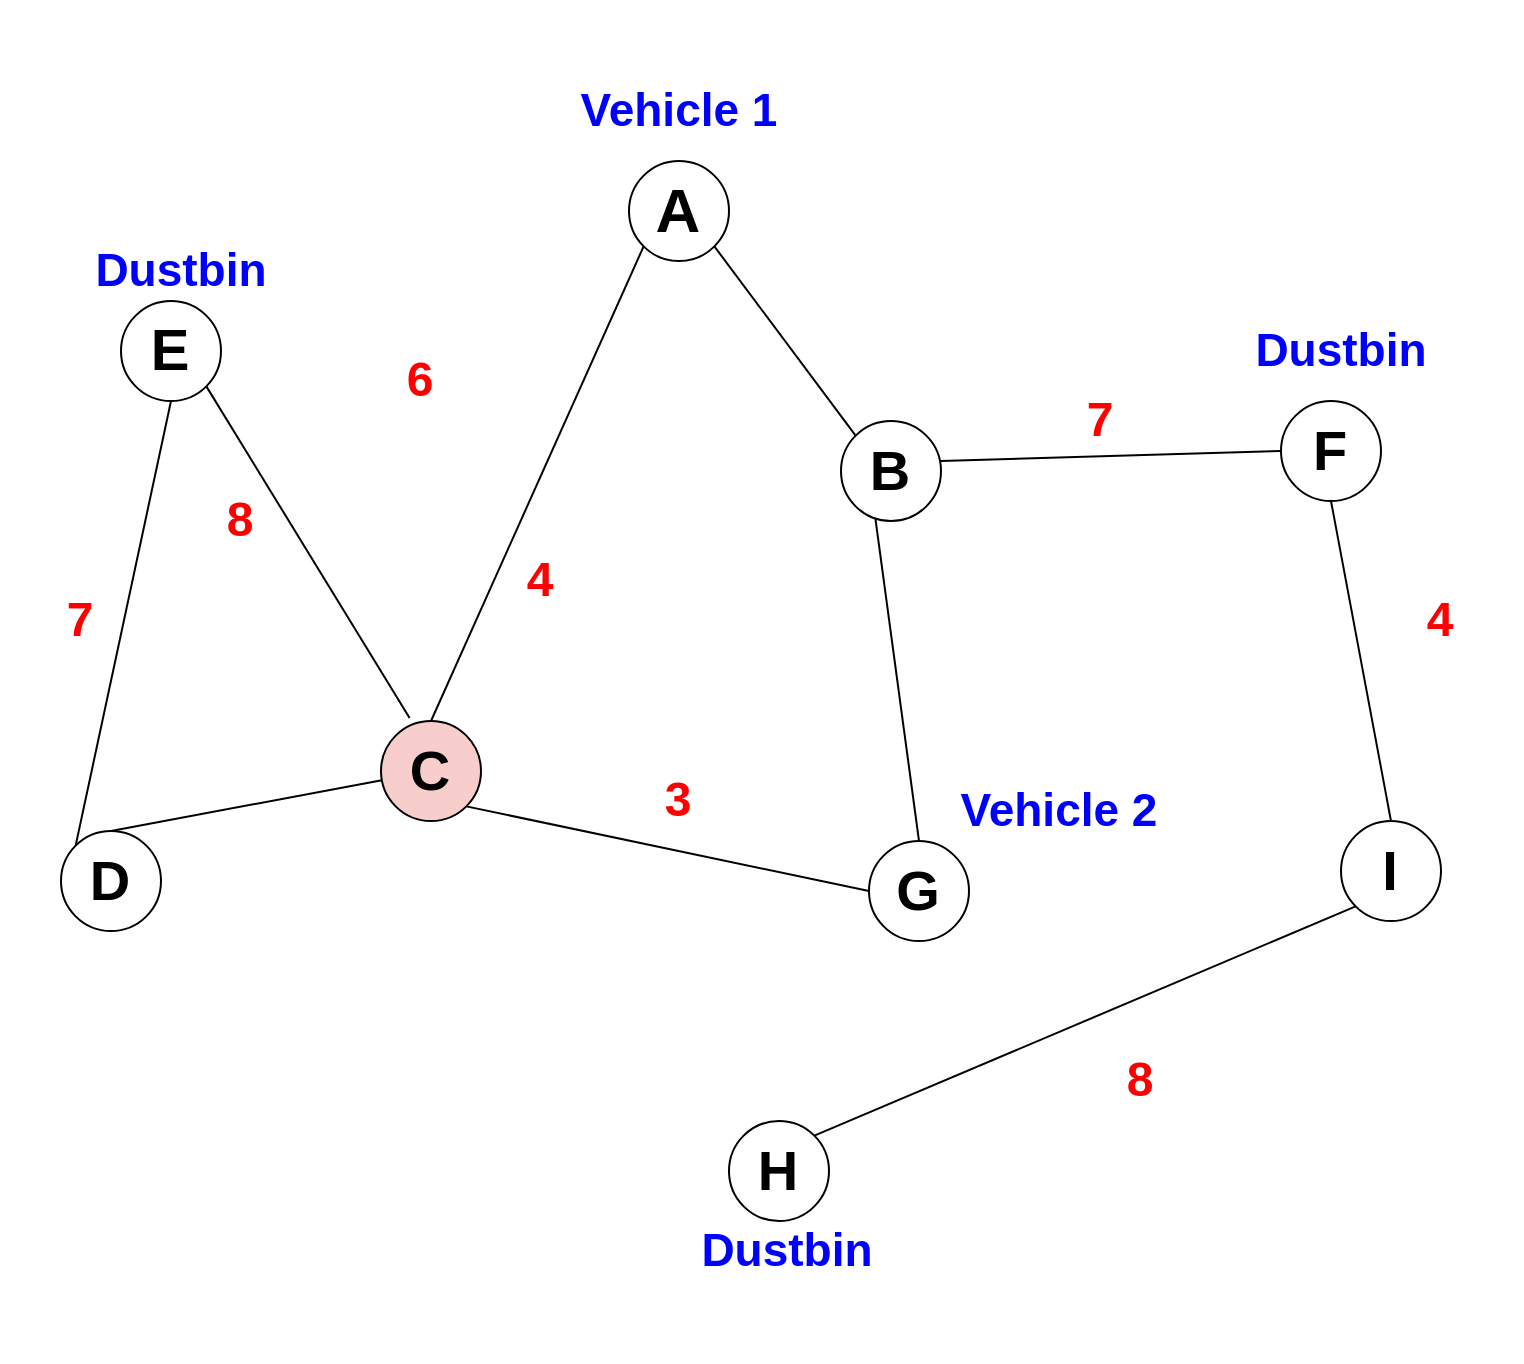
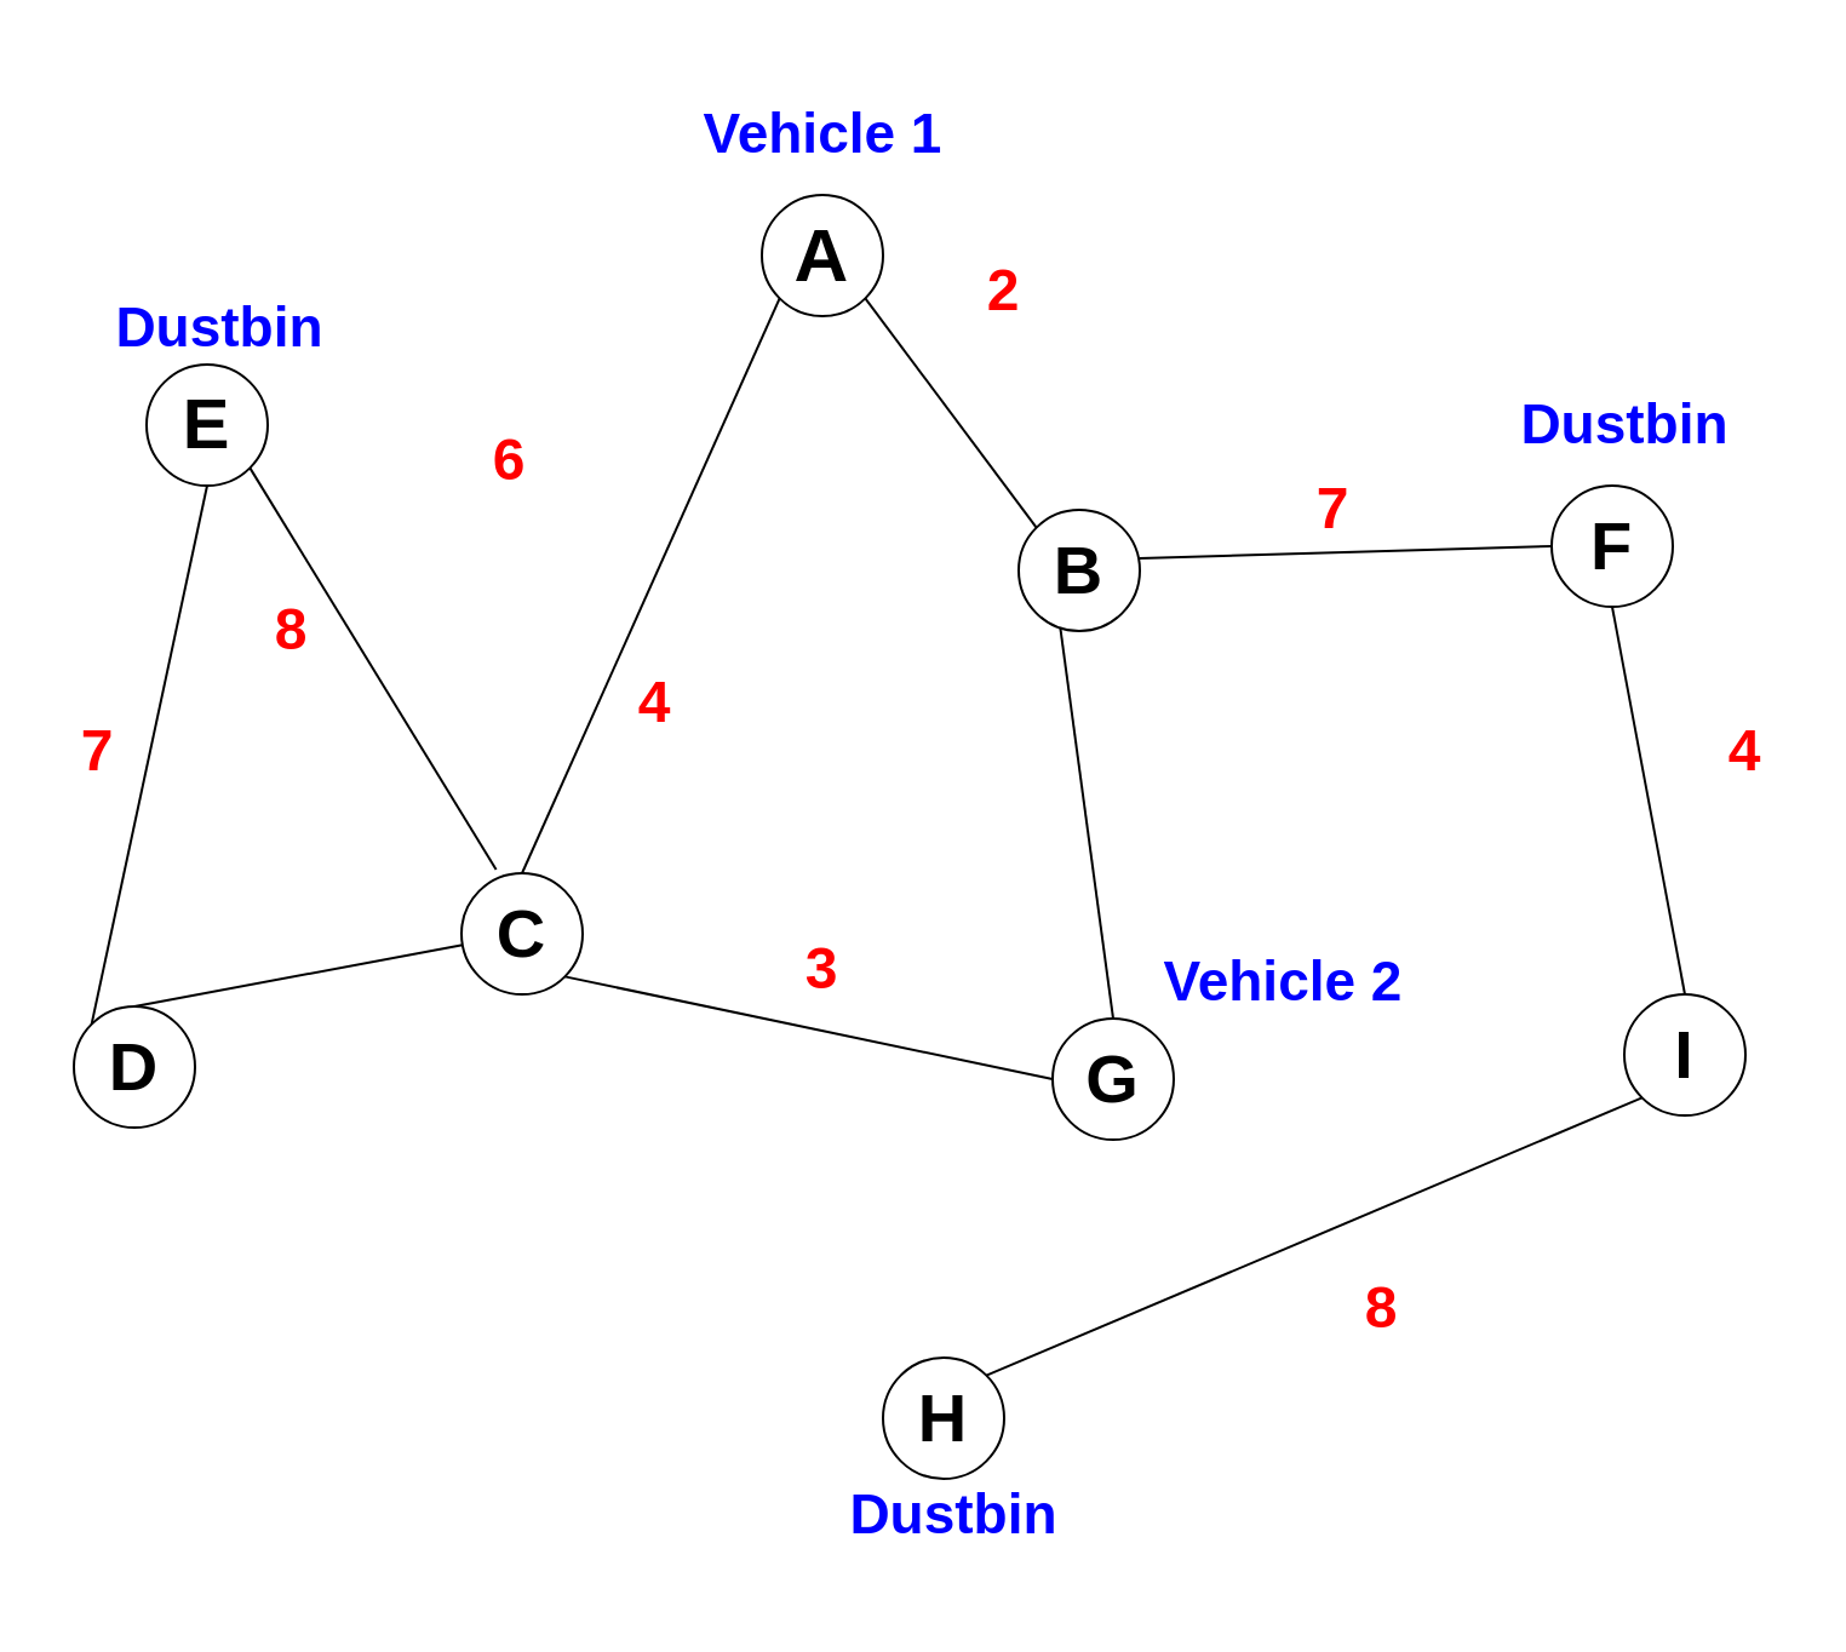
  <mxCell id="0" />
  <mxCell id="1" parent="0" />
  <mxCell id="2" value="&lt;b&gt;&lt;font style=&quot;font-size: 31px&quot;&gt;A&lt;/font&gt;&lt;/b&gt;" style="ellipse;whiteSpace=wrap;html=1;aspect=fixed;" vertex="1" parent="1"><mxGeometry x="314" y="80" width="50" height="50" as="geometry" /></mxCell>
  <mxCell id="3" value="&lt;b&gt;&lt;font style=&quot;font-size: 28px&quot;&gt;B&lt;/font&gt;&lt;/b&gt;" style="ellipse;whiteSpace=wrap;html=1;aspect=fixed;" vertex="1" parent="1"><mxGeometry x="420" y="210" width="50" height="50" as="geometry" /></mxCell>
  <mxCell id="4" value="&lt;b&gt;&lt;font style=&quot;font-size: 28px&quot;&gt;F&lt;/font&gt;&lt;/b&gt;" style="ellipse;whiteSpace=wrap;html=1;aspect=fixed;" vertex="1" parent="1"><mxGeometry x="640" y="200" width="50" height="50" as="geometry" /></mxCell>
  <mxCell id="5" value="&lt;b&gt;&lt;font style=&quot;font-size: 28px&quot;&gt;I&lt;/font&gt;&lt;/b&gt;" style="ellipse;whiteSpace=wrap;html=1;aspect=fixed;" vertex="1" parent="1"><mxGeometry x="670" y="410" width="50" height="50" as="geometry" /></mxCell>
  <mxCell id="6" value="&lt;b&gt;&lt;font style=&quot;font-size: 28px&quot;&gt;H&lt;/font&gt;&lt;/b&gt;" style="ellipse;whiteSpace=wrap;html=1;aspect=fixed;" vertex="1" parent="1"><mxGeometry x="364" y="560" width="50" height="50" as="geometry" /></mxCell>
  <mxCell id="7" value="&lt;b&gt;&lt;font style=&quot;font-size: 28px&quot;&gt;G&lt;/font&gt;&lt;/b&gt;" style="ellipse;whiteSpace=wrap;html=1;aspect=fixed;" vertex="1" parent="1"><mxGeometry x="434" y="420" width="50" height="50" as="geometry" /></mxCell>
- <mxCell id="8" value="&lt;b&gt;&lt;font style=&quot;font-size: 28px&quot;&gt;C&lt;/font&gt;&lt;/b&gt;" style="ellipse;whiteSpace=wrap;html=1;aspect=fixed;fillColor=#f8cecc;" vertex="1" parent="1"><mxGeometry x="190" y="360" width="50" height="50" as="geometry" /></mxCell>
+ <mxCell id="8" value="&lt;b&gt;&lt;font style=&quot;font-size: 28px&quot;&gt;C&lt;/font&gt;&lt;/b&gt;" style="ellipse;whiteSpace=wrap;html=1;aspect=fixed;" vertex="1" parent="1"><mxGeometry x="190" y="360" width="50" height="50" as="geometry" /></mxCell>
  <mxCell id="9" value="&lt;b&gt;&lt;font style=&quot;font-size: 28px&quot;&gt;D&lt;/font&gt;&lt;/b&gt;" style="ellipse;whiteSpace=wrap;html=1;aspect=fixed;" vertex="1" parent="1"><mxGeometry x="30" y="415" width="50" height="50" as="geometry" /></mxCell>
  <mxCell id="10" value="&lt;b&gt;&lt;font style=&quot;font-size: 29px&quot;&gt;E&lt;/font&gt;&lt;/b&gt;" style="ellipse;whiteSpace=wrap;html=1;aspect=fixed;" vertex="1" parent="1"><mxGeometry x="60" y="150" width="50" height="50" as="geometry" /></mxCell>
  <mxCell id="11" value="" style="endArrow=none;html=1;entryX=1;entryY=1;entryDx=0;entryDy=0;exitX=0;exitY=0;exitDx=0;exitDy=0;" edge="1" parent="1" source="3" target="2"><mxGeometry width="50" height="50" relative="1" as="geometry"><mxPoint x="360" y="310" as="sourcePoint" /><mxPoint x="410" y="260" as="targetPoint" /></mxGeometry></mxCell>
  <mxCell id="12" value="" style="endArrow=none;html=1;entryX=0;entryY=1;entryDx=0;entryDy=0;exitX=0.5;exitY=0;exitDx=0;exitDy=0;" edge="1" parent="1" source="8" target="2"><mxGeometry width="50" height="50" relative="1" as="geometry"><mxPoint x="437.322" y="227.322" as="sourcePoint" /><mxPoint x="366.678" y="132.678" as="targetPoint" /></mxGeometry></mxCell>
  <mxCell id="13" value="" style="endArrow=none;html=1;exitX=0.5;exitY=0;exitDx=0;exitDy=0;" edge="1" parent="1" source="9" target="8"><mxGeometry width="50" height="50" relative="1" as="geometry"><mxPoint x="205" y="350" as="sourcePoint" /><mxPoint x="331.322" y="132.678" as="targetPoint" /></mxGeometry></mxCell>
  <mxCell id="14" value="" style="endArrow=none;html=1;entryX=0.5;entryY=1;entryDx=0;entryDy=0;exitX=0;exitY=0;exitDx=0;exitDy=0;" edge="1" parent="1" source="9" target="10"><mxGeometry width="50" height="50" relative="1" as="geometry"><mxPoint x="65" y="425" as="sourcePoint" /><mxPoint x="324" y="115" as="targetPoint" /></mxGeometry></mxCell>
  <mxCell id="15" value="" style="endArrow=none;html=1;entryX=1;entryY=1;entryDx=0;entryDy=0;exitX=0.286;exitY=-0.031;exitDx=0;exitDy=0;exitPerimeter=0;" edge="1" parent="1" source="8" target="10"><mxGeometry width="50" height="50" relative="1" as="geometry"><mxPoint x="47.322" y="432.322" as="sourcePoint" /><mxPoint x="95" y="210" as="targetPoint" /></mxGeometry></mxCell>
  <mxCell id="16" value="" style="endArrow=none;html=1;entryX=0;entryY=0.5;entryDx=0;entryDy=0;exitX=1;exitY=1;exitDx=0;exitDy=0;" edge="1" parent="1" source="8" target="7"><mxGeometry width="50" height="50" relative="1" as="geometry"><mxPoint x="205" y="350" as="sourcePoint" /><mxPoint x="331.322" y="132.678" as="targetPoint" /></mxGeometry></mxCell>
  <mxCell id="17" value="" style="endArrow=none;html=1;entryX=0;entryY=0.5;entryDx=0;entryDy=0;" edge="1" parent="1" target="4"><mxGeometry width="50" height="50" relative="1" as="geometry"><mxPoint x="470" y="230" as="sourcePoint" /><mxPoint x="366.678" y="132.678" as="targetPoint" /></mxGeometry></mxCell>
  <mxCell id="18" value="" style="endArrow=none;html=1;entryX=0.5;entryY=0;entryDx=0;entryDy=0;exitX=0.343;exitY=0.969;exitDx=0;exitDy=0;exitPerimeter=0;" edge="1" parent="1" source="3" target="7"><mxGeometry width="50" height="50" relative="1" as="geometry"><mxPoint x="222.678" y="392.678" as="sourcePoint" /><mxPoint x="354" y="435" as="targetPoint" /></mxGeometry></mxCell>
  <mxCell id="19" value="" style="endArrow=none;html=1;entryX=0.5;entryY=0;entryDx=0;entryDy=0;exitX=0.5;exitY=1;exitDx=0;exitDy=0;" edge="1" parent="1" source="4" target="5"><mxGeometry width="50" height="50" relative="1" as="geometry"><mxPoint x="447.15" y="268.45" as="sourcePoint" /><mxPoint x="379" y="410" as="targetPoint" /></mxGeometry></mxCell>
  <mxCell id="20" value="" style="endArrow=none;html=1;entryX=1;entryY=0;entryDx=0;entryDy=0;exitX=0;exitY=1;exitDx=0;exitDy=0;" edge="1" parent="1" source="5" target="6"><mxGeometry width="50" height="50" relative="1" as="geometry"><mxPoint x="675" y="260" as="sourcePoint" /><mxPoint x="705" y="420" as="targetPoint" /></mxGeometry></mxCell>
  <mxCell id="21" value="&lt;b&gt;&lt;font style=&quot;font-size: 23px&quot; color=&quot;#0000ff&quot;&gt;Vehicle 1&lt;/font&gt;&lt;/b&gt;" style="text;html=1;align=center;verticalAlign=middle;whiteSpace=wrap;rounded=0;" vertex="1" parent="1"><mxGeometry x="278.5" y="20" width="121" height="70" as="geometry" /></mxCell>
  <mxCell id="22" value="&lt;b&gt;&lt;font style=&quot;font-size: 23px&quot; color=&quot;#0000ff&quot;&gt;Vehicle 2&lt;/font&gt;&lt;/b&gt;" style="text;html=1;strokeColor=none;fillColor=none;align=center;verticalAlign=middle;whiteSpace=wrap;rounded=0;" vertex="1" parent="1"><mxGeometry x="469" y="370" width="121" height="70" as="geometry" /></mxCell>
  <mxCell id="23" value="&lt;b&gt;&lt;font style=&quot;font-size: 23px&quot; color=&quot;#0000ff&quot;&gt;Dustbin&lt;/font&gt;&lt;/b&gt;" style="text;html=1;strokeColor=none;fillColor=none;align=center;verticalAlign=middle;whiteSpace=wrap;rounded=0;" vertex="1" parent="1"><mxGeometry x="610" y="140" width="121" height="70" as="geometry" /></mxCell>
  <mxCell id="24" value="&lt;b&gt;&lt;font style=&quot;font-size: 23px&quot; color=&quot;#0000ff&quot;&gt;Dustbin&lt;/font&gt;&lt;/b&gt;" style="text;html=1;strokeColor=none;fillColor=none;align=center;verticalAlign=middle;whiteSpace=wrap;rounded=0;" vertex="1" parent="1"><mxGeometry x="30" y="100" width="121" height="70" as="geometry" /></mxCell>
  <mxCell id="25" value="&lt;b&gt;&lt;font style=&quot;font-size: 23px&quot; color=&quot;#0000ff&quot;&gt;Dustbin&lt;/font&gt;&lt;/b&gt;" style="text;html=1;strokeColor=none;fillColor=none;align=center;verticalAlign=middle;whiteSpace=wrap;rounded=0;" vertex="1" parent="1"><mxGeometry x="333" y="590" width="121" height="70" as="geometry" /></mxCell>
+ <mxCell id="26" value="&lt;b&gt;&lt;font style=&quot;font-size: 24px&quot; color=&quot;#ff0000&quot;&gt;2&lt;/font&gt;&lt;/b&gt;" style="text;html=1;strokeColor=none;fillColor=none;align=center;verticalAlign=middle;whiteSpace=wrap;rounded=0;" vertex="1" parent="1"><mxGeometry x="394" y="110" width="40" height="20" as="geometry" /></mxCell>
  <mxCell id="27" value="&lt;b&gt;&lt;font style=&quot;font-size: 24px&quot; color=&quot;#ff0000&quot;&gt;7&lt;/font&gt;&lt;/b&gt;" style="text;html=1;strokeColor=none;fillColor=none;align=center;verticalAlign=middle;whiteSpace=wrap;rounded=0;" vertex="1" parent="1"><mxGeometry x="530" y="200" width="40" height="20" as="geometry" /></mxCell>
  <mxCell id="28" value="&lt;b&gt;&lt;font style=&quot;font-size: 24px&quot; color=&quot;#ff0000&quot;&gt;4&lt;/font&gt;&lt;/b&gt;" style="text;html=1;strokeColor=none;fillColor=none;align=center;verticalAlign=middle;whiteSpace=wrap;rounded=0;" vertex="1" parent="1"><mxGeometry x="700" y="300" width="40" height="20" as="geometry" /></mxCell>
  <mxCell id="29" value="&lt;font color=&quot;#ff0000&quot;&gt;&lt;span style=&quot;font-size: 24px&quot;&gt;&lt;b&gt;8&lt;/b&gt;&lt;/span&gt;&lt;/font&gt;" style="text;html=1;strokeColor=none;fillColor=none;align=center;verticalAlign=middle;whiteSpace=wrap;rounded=0;" vertex="1" parent="1"><mxGeometry x="550" y="530" width="40" height="20" as="geometry" /></mxCell>
  <mxCell id="30" value="&lt;font color=&quot;#ff0000&quot;&gt;&lt;span style=&quot;font-size: 24px&quot;&gt;&lt;b&gt;7&lt;/b&gt;&lt;/span&gt;&lt;/font&gt;" style="text;html=1;strokeColor=none;fillColor=none;align=center;verticalAlign=middle;whiteSpace=wrap;rounded=0;" vertex="1" parent="1"><mxGeometry x="20" y="300" width="40" height="20" as="geometry" /></mxCell>
  <mxCell id="31" value="&lt;font color=&quot;#ff0000&quot;&gt;&lt;span style=&quot;font-size: 24px&quot;&gt;&lt;b&gt;6&lt;/b&gt;&lt;/span&gt;&lt;/font&gt;" style="text;html=1;strokeColor=none;fillColor=none;align=center;verticalAlign=middle;whiteSpace=wrap;rounded=0;" vertex="1" parent="1"><mxGeometry x="190" y="180" width="40" height="20" as="geometry" /></mxCell>
  <mxCell id="32" value="&lt;font color=&quot;#ff0000&quot;&gt;&lt;span style=&quot;font-size: 24px&quot;&gt;&lt;b&gt;8&lt;/b&gt;&lt;/span&gt;&lt;/font&gt;" style="text;html=1;strokeColor=none;fillColor=none;align=center;verticalAlign=middle;whiteSpace=wrap;rounded=0;" vertex="1" parent="1"><mxGeometry x="100" y="250" width="40" height="20" as="geometry" /></mxCell>
  <mxCell id="33" value="&lt;font color=&quot;#ff0000&quot;&gt;&lt;span style=&quot;font-size: 24px&quot;&gt;&lt;b&gt;4&lt;/b&gt;&lt;/span&gt;&lt;/font&gt;" style="text;html=1;strokeColor=none;fillColor=none;align=center;verticalAlign=middle;whiteSpace=wrap;rounded=0;" vertex="1" parent="1"><mxGeometry x="250" y="280" width="40" height="20" as="geometry" /></mxCell>
  <mxCell id="34" value="&lt;font color=&quot;#ff0000&quot;&gt;&lt;span style=&quot;font-size: 24px&quot;&gt;&lt;b&gt;3&lt;/b&gt;&lt;/span&gt;&lt;/font&gt;" style="text;html=1;strokeColor=none;fillColor=none;align=center;verticalAlign=middle;whiteSpace=wrap;rounded=0;" vertex="1" parent="1"><mxGeometry x="319" y="390" width="40" height="20" as="geometry" /></mxCell>
